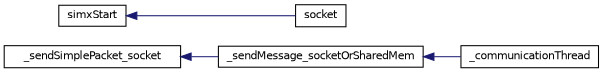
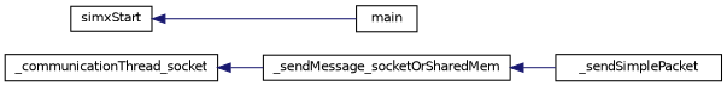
  digraph {
    rankdir=LR
    node [color=black fillcolor=white fontname=Helvetica fontsize=10 shape=record style=filled]
    edge [color=midnightblue dir=back fontname=Helvetica fontsize=10 labelfontname=Helvetica labelfontsize=10 style=solid]
-   n1 [height=0.2 label=_sendSimplePacket_socket width=0.4]
+   n1 [height=0.2 label=_communicationThread_socket width=0.4]
    n2 [height=0.2 label=_sendMessage_socketOrSharedMem width=0.4]
-   n3 [height=0.2 label=_communicationThread width=0.4]
+   n3 [height=0.2 label=_sendSimplePacket width=0.4]
    n4 [height=0.2 label=simxStart width=0.4]
-   n5 [height=0.2 label=socket width=0.4]
+   n5 [height=0.2 label=main width=0.4]
    n1 -> n2
    n2 -> n3
    n4 -> n5
  }
